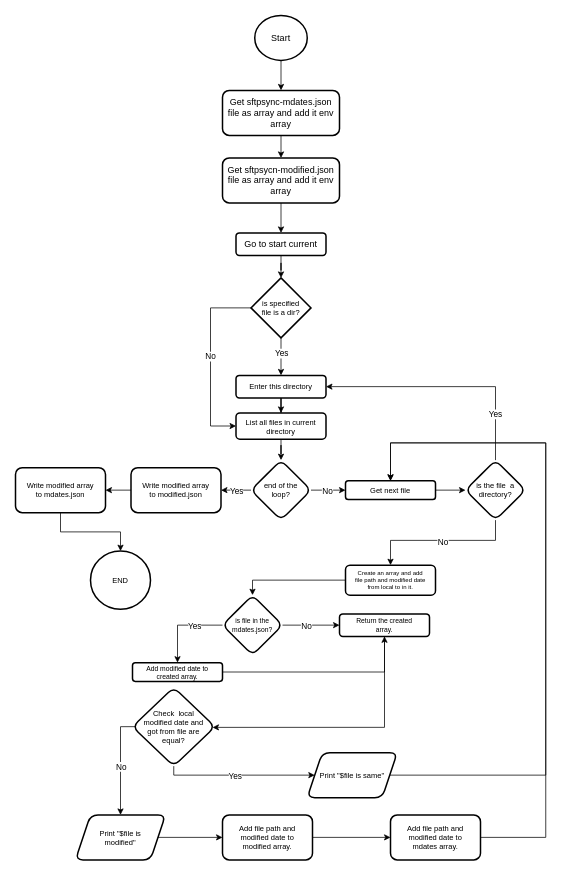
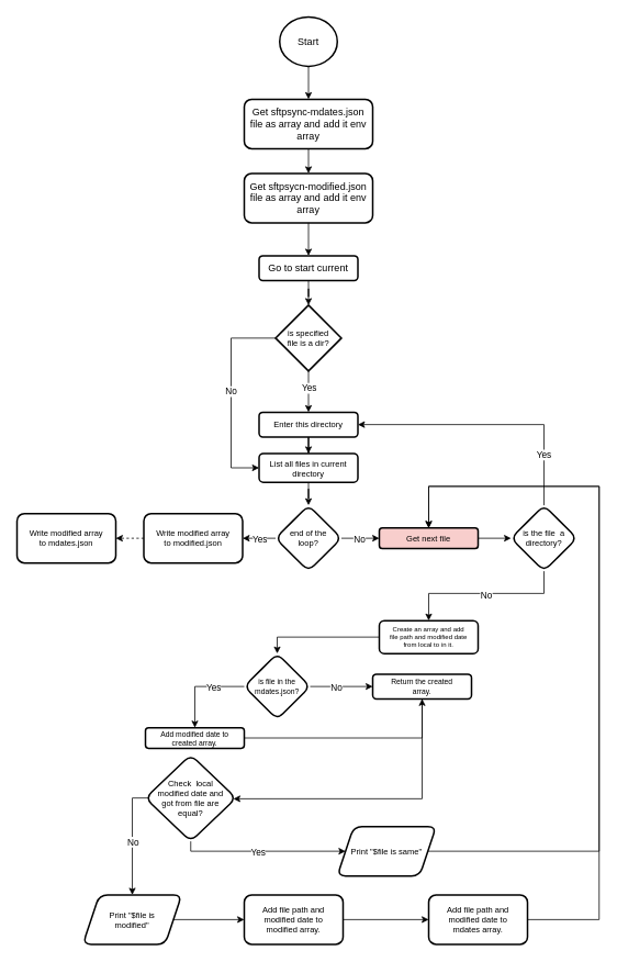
  <mxCell id="0" />
  <mxCell id="1" parent="0" />
  <mxCell id="2" value="" style="edgeStyle=orthogonalEdgeStyle;rounded=0;orthogonalLoop=1;jettySize=auto;html=1;" parent="1" source="3" target="26" edge="1"><mxGeometry relative="1" as="geometry" /></mxCell>
  <mxCell id="3" value="Start" style="strokeWidth=2;html=1;shape=mxgraph.flowchart.start_2;whiteSpace=wrap;" parent="1" vertex="1"><mxGeometry x="339" y="20" width="70" height="60" as="geometry" /></mxCell>
  <mxCell id="4" value="" style="edgeStyle=orthogonalEdgeStyle;rounded=0;orthogonalLoop=1;jettySize=auto;html=1;" parent="1" source="8" target="12" edge="1"><mxGeometry relative="1" as="geometry" /></mxCell>
  <mxCell id="5" value="Yes" style="edgeLabel;html=1;align=center;verticalAlign=middle;resizable=0;points=[];" parent="4" vertex="1" connectable="0"><mxGeometry x="-0.203" relative="1" as="geometry"><mxPoint as="offset" /></mxGeometry></mxCell>
  <mxCell id="6" value="" style="edgeStyle=orthogonalEdgeStyle;rounded=0;orthogonalLoop=1;jettySize=auto;html=1;entryX=0;entryY=0.5;entryDx=0;entryDy=0;" parent="1" source="8" target="14" edge="1"><mxGeometry relative="1" as="geometry"><mxPoint x="274" y="410" as="targetPoint" /><Array as="points"><mxPoint x="280" y="410" /><mxPoint x="280" y="568" /><mxPoint x="314" y="568" /></Array></mxGeometry></mxCell>
  <mxCell id="7" value="No" style="edgeLabel;html=1;align=center;verticalAlign=middle;resizable=0;points=[];" parent="6" vertex="1" connectable="0"><mxGeometry x="-0.054" y="-3" relative="1" as="geometry"><mxPoint x="2" y="2" as="offset" /></mxGeometry></mxCell>
  <mxCell id="8" value="is specified file is a dir?" style="rhombus;whiteSpace=wrap;html=1;fontSize=10;strokeWidth=2;spacing=14;" parent="1" vertex="1"><mxGeometry x="334" y="370" width="80" height="80" as="geometry" /></mxCell>
  <mxCell id="9" value="" style="edgeStyle=orthogonalEdgeStyle;rounded=0;orthogonalLoop=1;jettySize=auto;html=1;entryX=0.5;entryY=0;entryDx=0;entryDy=0;" parent="1" source="10" target="8" edge="1"><mxGeometry relative="1" as="geometry"><mxPoint x="374" y="370" as="targetPoint" /></mxGeometry></mxCell>
  <mxCell id="10" value="Go to start current" style="rounded=1;whiteSpace=wrap;html=1;strokeWidth=2;" parent="1" vertex="1"><mxGeometry x="314" y="310" width="120" height="30" as="geometry" /></mxCell>
  <mxCell id="11" value="" style="edgeStyle=orthogonalEdgeStyle;rounded=0;orthogonalLoop=1;jettySize=auto;html=1;" parent="1" source="12" target="14" edge="1"><mxGeometry relative="1" as="geometry" /></mxCell>
  <mxCell id="12" value="Enter this directory" style="rounded=1;whiteSpace=wrap;html=1;fontSize=10;strokeWidth=2;spacing=14;" parent="1" vertex="1"><mxGeometry x="314" y="500" width="120" height="30" as="geometry" /></mxCell>
  <mxCell id="13" value="" style="edgeStyle=orthogonalEdgeStyle;rounded=0;orthogonalLoop=1;jettySize=auto;html=1;" parent="1" source="14" target="19" edge="1"><mxGeometry relative="1" as="geometry" /></mxCell>
  <mxCell id="14" value="List all files in current directory" style="rounded=1;whiteSpace=wrap;html=1;fontSize=10;strokeWidth=2;spacing=14;" parent="1" vertex="1"><mxGeometry x="314" y="550" width="120" height="35" as="geometry" /></mxCell>
  <mxCell id="15" value="" style="edgeStyle=orthogonalEdgeStyle;rounded=0;orthogonalLoop=1;jettySize=auto;html=1;entryX=0;entryY=0.5;entryDx=0;entryDy=0;" parent="1" source="19" target="46" edge="1"><mxGeometry relative="1" as="geometry"><mxPoint x="474" y="680.5" as="targetPoint" /></mxGeometry></mxCell>
  <mxCell id="16" value="No" style="edgeLabel;html=1;align=center;verticalAlign=middle;resizable=0;points=[];" parent="15" vertex="1" connectable="0"><mxGeometry x="0.063" y="1" relative="1" as="geometry"><mxPoint x="-3" y="1" as="offset" /></mxGeometry></mxCell>
  <mxCell id="17" value="" style="edgeStyle=orthogonalEdgeStyle;rounded=0;orthogonalLoop=1;jettySize=auto;html=1;" parent="1" source="19" target="56" edge="1"><mxGeometry relative="1" as="geometry" /></mxCell>
  <mxCell id="18" value="Yes" style="edgeLabel;html=1;align=center;verticalAlign=middle;resizable=0;points=[];" parent="17" vertex="1" connectable="0"><mxGeometry x="-0.008" relative="1" as="geometry"><mxPoint as="offset" /></mxGeometry></mxCell>
  <mxCell id="19" value="end of the loop?" style="rhombus;whiteSpace=wrap;html=1;fontSize=10;rounded=1;strokeWidth=2;spacing=14;" parent="1" vertex="1"><mxGeometry x="334" y="613" width="80" height="80" as="geometry" /></mxCell>
  <mxCell id="20" style="edgeStyle=orthogonalEdgeStyle;rounded=0;orthogonalLoop=1;jettySize=auto;html=1;exitX=0.5;exitY=0;exitDx=0;exitDy=0;entryX=1;entryY=0.5;entryDx=0;entryDy=0;" parent="1" source="24" target="12" edge="1"><mxGeometry relative="1" as="geometry"><Array as="points"><mxPoint x="660" y="515" /></Array></mxGeometry></mxCell>
  <mxCell id="21" value="Yes" style="edgeLabel;html=1;align=center;verticalAlign=middle;resizable=0;points=[];" parent="20" vertex="1" connectable="0"><mxGeometry x="-0.617" relative="1" as="geometry"><mxPoint x="-1" as="offset" /></mxGeometry></mxCell>
  <mxCell id="22" value="" style="edgeStyle=orthogonalEdgeStyle;rounded=0;orthogonalLoop=1;jettySize=auto;html=1;entryX=0.5;entryY=0;entryDx=0;entryDy=0;exitX=0.5;exitY=1;exitDx=0;exitDy=0;" parent="1" source="24" target="37" edge="1"><mxGeometry relative="1" as="geometry"><mxPoint x="520" y="810.5" as="targetPoint" /><Array as="points"><mxPoint x="660" y="720" /><mxPoint x="520" y="720" /></Array></mxGeometry></mxCell>
  <mxCell id="23" value="No" style="edgeLabel;html=1;align=center;verticalAlign=middle;resizable=0;points=[];" parent="22" vertex="1" connectable="0"><mxGeometry x="-0.361" relative="1" as="geometry"><mxPoint x="-34" y="1" as="offset" /></mxGeometry></mxCell>
  <mxCell id="24" value="is the file&amp;nbsp; a directory?" style="rhombus;whiteSpace=wrap;html=1;fontSize=10;rounded=1;strokeWidth=2;spacing=14;" parent="1" vertex="1"><mxGeometry x="620" y="613" width="80" height="80" as="geometry" /></mxCell>
  <mxCell id="25" style="edgeStyle=orthogonalEdgeStyle;rounded=0;orthogonalLoop=1;jettySize=auto;html=1;exitX=0.5;exitY=1;exitDx=0;exitDy=0;entryX=0.5;entryY=0;entryDx=0;entryDy=0;" parent="1" source="26" target="28" edge="1"><mxGeometry relative="1" as="geometry"><mxPoint x="374" y="190" as="targetPoint" /></mxGeometry></mxCell>
  <mxCell id="26" value="Get sftpsync-mdates.json file as array and add it env array" style="rounded=1;whiteSpace=wrap;html=1;strokeWidth=2;" parent="1" vertex="1"><mxGeometry x="296" y="120" width="156" height="60" as="geometry" /></mxCell>
  <mxCell id="27" style="edgeStyle=orthogonalEdgeStyle;rounded=0;orthogonalLoop=1;jettySize=auto;html=1;exitX=0.5;exitY=1;exitDx=0;exitDy=0;entryX=0.5;entryY=0;entryDx=0;entryDy=0;" parent="1" source="28" target="10" edge="1"><mxGeometry relative="1" as="geometry" /></mxCell>
  <mxCell id="28" value="Get sftpsycn-modified.json file as array and add it env array" style="rounded=1;whiteSpace=wrap;html=1;strokeWidth=2;" parent="1" vertex="1"><mxGeometry x="296" y="210" width="156" height="60" as="geometry" /></mxCell>
  <mxCell id="29" value="" style="edgeStyle=orthogonalEdgeStyle;rounded=0;orthogonalLoop=1;jettySize=auto;html=1;entryX=0.5;entryY=0;entryDx=0;entryDy=0;exitX=0;exitY=0.5;exitDx=0;exitDy=0;" parent="1" target="35" edge="1" source="33"><mxGeometry relative="1" as="geometry"><mxPoint x="479" y="873" as="sourcePoint" /><mxPoint x="419" y="873" as="targetPoint" /></mxGeometry></mxCell>
  <mxCell id="30" value="Yes" style="edgeLabel;html=1;align=center;verticalAlign=middle;resizable=0;points=[];" parent="29" vertex="1" connectable="0"><mxGeometry x="-0.307" y="1" relative="1" as="geometry"><mxPoint y="-1" as="offset" /></mxGeometry></mxCell>
  <mxCell id="31" value="" style="edgeStyle=orthogonalEdgeStyle;rounded=0;orthogonalLoop=1;jettySize=auto;html=1;entryX=0;entryY=0.5;entryDx=0;entryDy=0;" parent="1" source="33" target="39" edge="1"><mxGeometry relative="1" as="geometry" /></mxCell>
  <mxCell id="32" value="No" style="edgeLabel;html=1;align=center;verticalAlign=middle;resizable=0;points=[];" parent="31" vertex="1" connectable="0"><mxGeometry x="-0.191" relative="1" as="geometry"><mxPoint as="offset" /></mxGeometry></mxCell>
  <mxCell id="33" value="is file in the mdates.json?" style="rhombus;whiteSpace=wrap;html=1;fontSize=9;rounded=1;strokeWidth=2;spacing=14;" parent="1" vertex="1"><mxGeometry x="296" y="793" width="80" height="80" as="geometry" /></mxCell>
  <mxCell id="34" style="edgeStyle=orthogonalEdgeStyle;rounded=0;orthogonalLoop=1;jettySize=auto;html=1;exitX=1;exitY=0.5;exitDx=0;exitDy=0;entryX=0.5;entryY=1;entryDx=0;entryDy=0;" parent="1" source="35" target="39" edge="1"><mxGeometry relative="1" as="geometry" /></mxCell>
  <mxCell id="35" value="Add modified date to created array." style="rounded=1;whiteSpace=wrap;html=1;fontSize=9;strokeWidth=2;spacing=14;" parent="1" vertex="1"><mxGeometry x="176" y="883" width="120" height="25" as="geometry" /></mxCell>
  <mxCell id="36" style="edgeStyle=orthogonalEdgeStyle;rounded=0;orthogonalLoop=1;jettySize=auto;html=1;exitX=0;exitY=0.5;exitDx=0;exitDy=0;entryX=0.5;entryY=0;entryDx=0;entryDy=0;" parent="1" source="37" target="33" edge="1"><mxGeometry relative="1" as="geometry" /></mxCell>
  <mxCell id="37" value="Create an array and add file path and modified date from local to in it." style="rounded=1;whiteSpace=wrap;html=1;fontSize=8;strokeWidth=2;spacing=14;" parent="1" vertex="1"><mxGeometry x="460" y="753" width="120" height="40" as="geometry" /></mxCell>
  <mxCell id="38" value="" style="edgeStyle=orthogonalEdgeStyle;rounded=0;orthogonalLoop=1;jettySize=auto;html=1;exitX=0.5;exitY=1;exitDx=0;exitDy=0;entryX=0.97;entryY=0.508;entryDx=0;entryDy=0;entryPerimeter=0;" parent="1" source="39" target="44" edge="1"><mxGeometry relative="1" as="geometry"><mxPoint x="450" y="870" as="sourcePoint" /><mxPoint x="330" y="950" as="targetPoint" /><Array as="points"><mxPoint x="512" y="969" /></Array></mxGeometry></mxCell>
  <mxCell id="39" value="Return the created array." style="rounded=1;whiteSpace=wrap;html=1;fontSize=9;strokeWidth=2;spacing=14;" parent="1" vertex="1"><mxGeometry x="452" y="818" width="120" height="30" as="geometry" /></mxCell>
  <mxCell id="40" value="" style="edgeStyle=orthogonalEdgeStyle;rounded=0;orthogonalLoop=1;jettySize=auto;html=1;exitX=0.5;exitY=1;exitDx=0;exitDy=0;entryX=0;entryY=0.5;entryDx=0;entryDy=0;" parent="1" source="44" target="48" edge="1"><mxGeometry relative="1" as="geometry"><Array as="points"><mxPoint x="231" y="1033" /></Array></mxGeometry></mxCell>
  <mxCell id="41" value="Yes" style="edgeLabel;html=1;align=center;verticalAlign=middle;resizable=0;points=[];" parent="40" vertex="1" connectable="0"><mxGeometry x="-0.072" y="-2" relative="1" as="geometry"><mxPoint y="-2" as="offset" /></mxGeometry></mxCell>
  <mxCell id="42" value="" style="edgeStyle=orthogonalEdgeStyle;rounded=0;orthogonalLoop=1;jettySize=auto;html=1;exitX=0.036;exitY=0.499;exitDx=0;exitDy=0;exitPerimeter=0;entryX=0.5;entryY=0;entryDx=0;entryDy=0;" parent="1" source="44" target="50" edge="1"><mxGeometry relative="1" as="geometry"><mxPoint x="154" y="984.87" as="sourcePoint" /><mxPoint x="170" y="1063" as="targetPoint" /><Array as="points"><mxPoint x="160" y="968" /></Array></mxGeometry></mxCell>
  <mxCell id="43" value="No" style="edgeLabel;html=1;align=center;verticalAlign=middle;resizable=0;points=[];" parent="42" vertex="1" connectable="0"><mxGeometry x="-0.156" y="-1" relative="1" as="geometry"><mxPoint x="1" y="15" as="offset" /></mxGeometry></mxCell>
  <mxCell id="44" value="Check&amp;nbsp; local modified date and got from file are equal?" style="rhombus;whiteSpace=wrap;html=1;fontSize=10;rounded=1;strokeWidth=2;spacing=16;" parent="1" vertex="1"><mxGeometry x="176" y="916" width="110" height="105" as="geometry" /></mxCell>
  <mxCell id="45" style="edgeStyle=orthogonalEdgeStyle;rounded=0;orthogonalLoop=1;jettySize=auto;html=1;exitX=1;exitY=0.5;exitDx=0;exitDy=0;entryX=0;entryY=0.5;entryDx=0;entryDy=0;" parent="1" source="46" target="24" edge="1"><mxGeometry relative="1" as="geometry" /></mxCell>
- <mxCell id="46" value="Get next file" style="rounded=1;whiteSpace=wrap;html=1;fontSize=10;strokeWidth=2;spacing=14;" parent="1" vertex="1"><mxGeometry x="460" y="640.5" width="120" height="25" as="geometry" /></mxCell>
+ <mxCell id="46" value="Get next file" style="rounded=1;whiteSpace=wrap;html=1;fontSize=10;strokeWidth=2;spacing=14;fillColor=#f8cecc;" parent="1" vertex="1"><mxGeometry x="460" y="640.5" width="120" height="25" as="geometry" /></mxCell>
  <mxCell id="47" style="edgeStyle=orthogonalEdgeStyle;rounded=0;orthogonalLoop=1;jettySize=auto;html=1;exitX=1;exitY=0.5;exitDx=0;exitDy=0;entryX=0.5;entryY=0;entryDx=0;entryDy=0;" parent="1" source="48" target="46" edge="1"><mxGeometry relative="1" as="geometry"><Array as="points"><mxPoint x="727" y="1033" /><mxPoint x="727" y="590" /><mxPoint x="520" y="590" /></Array><mxPoint x="490" y="620" as="targetPoint" /></mxGeometry></mxCell>
  <mxCell id="48" value="Print &quot;$file is same&quot;" style="shape=parallelogram;perimeter=parallelogramPerimeter;whiteSpace=wrap;html=1;fixedSize=1;fontSize=10;rounded=1;strokeWidth=2;spacing=16;" parent="1" vertex="1"><mxGeometry x="409" y="1003" width="120" height="60" as="geometry" /></mxCell>
  <mxCell id="49" value="" style="edgeStyle=orthogonalEdgeStyle;rounded=0;orthogonalLoop=1;jettySize=auto;html=1;" parent="1" source="50" target="52" edge="1"><mxGeometry relative="1" as="geometry" /></mxCell>
  <mxCell id="50" value="Print &quot;$file is modified&quot;" style="shape=parallelogram;perimeter=parallelogramPerimeter;whiteSpace=wrap;html=1;fixedSize=1;fontSize=10;rounded=1;strokeWidth=2;spacing=16;" parent="1" vertex="1"><mxGeometry x="100" y="1086" width="120" height="60" as="geometry" /></mxCell>
  <mxCell id="51" style="edgeStyle=orthogonalEdgeStyle;rounded=0;orthogonalLoop=1;jettySize=auto;html=1;exitX=1;exitY=0.5;exitDx=0;exitDy=0;entryX=0;entryY=0.5;entryDx=0;entryDy=0;" parent="1" source="52" target="54" edge="1"><mxGeometry relative="1" as="geometry" /></mxCell>
  <mxCell id="52" value="Add file path and modified date to modified array." style="rounded=1;whiteSpace=wrap;html=1;fontSize=10;strokeWidth=2;spacing=16;" parent="1" vertex="1"><mxGeometry x="296" y="1086" width="120" height="60" as="geometry" /></mxCell>
  <mxCell id="53" style="edgeStyle=orthogonalEdgeStyle;rounded=0;orthogonalLoop=1;jettySize=auto;html=1;entryX=0.5;entryY=0;entryDx=0;entryDy=0;exitX=1;exitY=0.5;exitDx=0;exitDy=0;" parent="1" source="54" target="46" edge="1"><mxGeometry relative="1" as="geometry"><Array as="points"><mxPoint x="727" y="1116" /><mxPoint x="727" y="590" /><mxPoint x="520" y="590" /></Array><mxPoint x="637" y="1153.004" as="sourcePoint" /><mxPoint x="550" y="620" as="targetPoint" /></mxGeometry></mxCell>
  <mxCell id="54" value="Add file path and modified date to mdates array." style="rounded=1;whiteSpace=wrap;html=1;fontSize=10;strokeWidth=2;spacing=16;" parent="1" vertex="1"><mxGeometry x="520" y="1086" width="120" height="60" as="geometry" /></mxCell>
- <mxCell id="55" style="edgeStyle=orthogonalEdgeStyle;rounded=0;orthogonalLoop=1;jettySize=auto;html=1;exitX=0;exitY=0.5;exitDx=0;exitDy=0;entryX=1;entryY=0.5;entryDx=0;entryDy=0;" parent="1" source="56" target="58" edge="1"><mxGeometry relative="1" as="geometry" /></mxCell>
+ <mxCell id="55" style="edgeStyle=orthogonalEdgeStyle;rounded=0;orthogonalLoop=1;jettySize=auto;html=1;exitX=0;exitY=0.5;exitDx=0;exitDy=0;entryX=1;entryY=0.5;entryDx=0;entryDy=0;dashed=1;" parent="1" source="56" target="58" edge="1"><mxGeometry relative="1" as="geometry" /></mxCell>
  <mxCell id="56" value="Write modified array to modified.json" style="rounded=1;whiteSpace=wrap;html=1;fontSize=10;strokeWidth=2;spacing=14;" parent="1" vertex="1"><mxGeometry x="174" y="623" width="120" height="60" as="geometry" /></mxCell>
- <mxCell id="57" value="" style="edgeStyle=orthogonalEdgeStyle;rounded=0;orthogonalLoop=1;jettySize=auto;html=1;" parent="1" source="58" target="59" edge="1"><mxGeometry relative="1" as="geometry" /></mxCell>
  <mxCell id="58" value="Write modified array to mdates.json" style="rounded=1;whiteSpace=wrap;html=1;fontSize=10;strokeWidth=2;spacing=14;" parent="1" vertex="1"><mxGeometry x="20" y="623" width="120" height="60" as="geometry" /></mxCell>
- <mxCell id="59" value="END" style="ellipse;whiteSpace=wrap;html=1;fontSize=10;rounded=1;strokeWidth=2;spacing=14;" parent="1" vertex="1"><mxGeometry x="120" y="734.25" width="80" height="77.5" as="geometry" /></mxCell>
